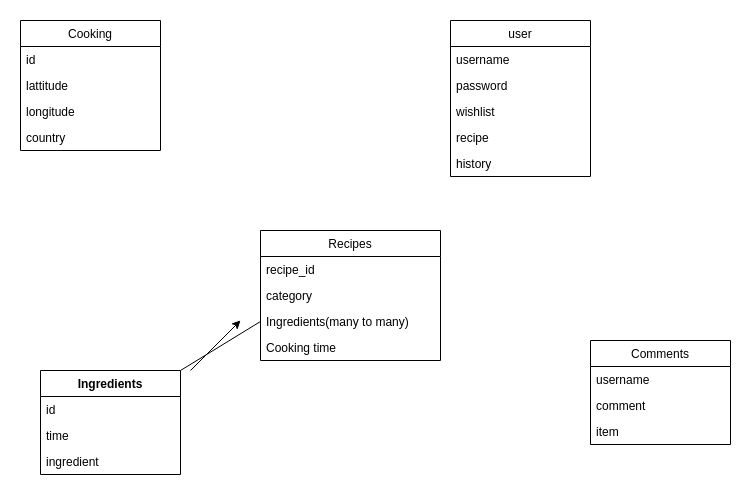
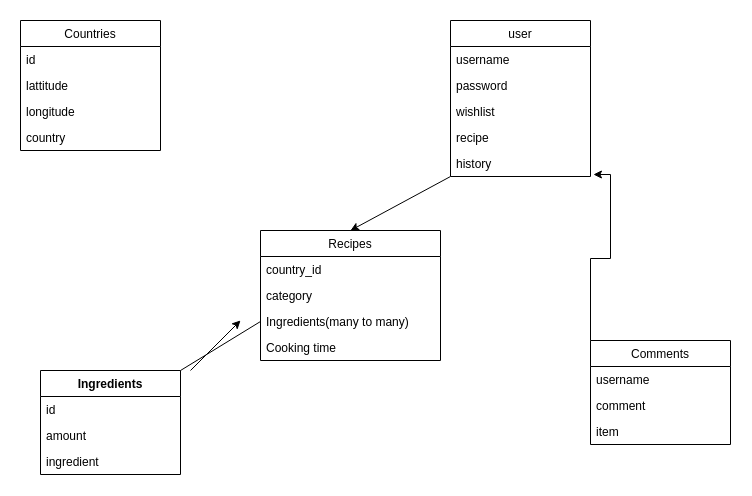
  <mxCell id="0" />
  <mxCell id="1" parent="0" />
- <mxCell id="2" value="Cooking" style="swimlane;fontStyle=0;childLayout=stackLayout;horizontal=1;startSize=26;fillColor=none;horizontalStack=0;resizeParent=1;resizeParentMax=0;resizeLast=0;collapsible=1;marginBottom=0;" parent="1" vertex="1"><mxGeometry x="20" y="20" width="140" height="130" as="geometry" /></mxCell>
+ <mxCell id="2" value="Countries" style="swimlane;fontStyle=0;childLayout=stackLayout;horizontal=1;startSize=26;fillColor=none;horizontalStack=0;resizeParent=1;resizeParentMax=0;resizeLast=0;collapsible=1;marginBottom=0;" parent="1" vertex="1"><mxGeometry x="20" y="20" width="140" height="130" as="geometry" /></mxCell>
  <mxCell id="3" value="id" style="text;strokeColor=none;fillColor=none;align=left;verticalAlign=top;spacingLeft=4;spacingRight=4;overflow=hidden;rotatable=0;points=[[0,0.5],[1,0.5]];portConstraint=eastwest;" parent="2" vertex="1"><mxGeometry y="26" width="140" height="26" as="geometry" /></mxCell>
  <mxCell id="4" value="lattitude" style="text;strokeColor=none;fillColor=none;align=left;verticalAlign=top;spacingLeft=4;spacingRight=4;overflow=hidden;rotatable=0;points=[[0,0.5],[1,0.5]];portConstraint=eastwest;" parent="2" vertex="1"><mxGeometry y="52" width="140" height="26" as="geometry" /></mxCell>
  <mxCell id="5" value="longitude" style="text;strokeColor=none;fillColor=none;align=left;verticalAlign=top;spacingLeft=4;spacingRight=4;overflow=hidden;rotatable=0;points=[[0,0.5],[1,0.5]];portConstraint=eastwest;" parent="2" vertex="1"><mxGeometry y="78" width="140" height="26" as="geometry" /></mxCell>
  <mxCell id="6" value="country" style="text;strokeColor=none;fillColor=none;align=left;verticalAlign=top;spacingLeft=4;spacingRight=4;overflow=hidden;rotatable=0;points=[[0,0.5],[1,0.5]];portConstraint=eastwest;" parent="2" vertex="1"><mxGeometry y="104" width="140" height="26" as="geometry" /></mxCell>
  <mxCell id="7" value="Recipes" style="swimlane;fontStyle=0;childLayout=stackLayout;horizontal=1;startSize=26;fillColor=none;horizontalStack=0;resizeParent=1;resizeParentMax=0;resizeLast=0;collapsible=1;marginBottom=0;" parent="1" vertex="1"><mxGeometry x="260" y="230" width="180" height="130" as="geometry" /></mxCell>
- <mxCell id="8" value="recipe_id" style="text;strokeColor=none;fillColor=none;align=left;verticalAlign=top;spacingLeft=4;spacingRight=4;overflow=hidden;rotatable=0;points=[[0,0.5],[1,0.5]];portConstraint=eastwest;" parent="7" vertex="1"><mxGeometry y="26" width="180" height="26" as="geometry" /></mxCell>
+ <mxCell id="8" value="country_id" style="text;strokeColor=none;fillColor=none;align=left;verticalAlign=top;spacingLeft=4;spacingRight=4;overflow=hidden;rotatable=0;points=[[0,0.5],[1,0.5]];portConstraint=eastwest;" parent="7" vertex="1"><mxGeometry y="26" width="180" height="26" as="geometry" /></mxCell>
  <mxCell id="9" value="category" style="text;strokeColor=none;fillColor=none;align=left;verticalAlign=top;spacingLeft=4;spacingRight=4;overflow=hidden;rotatable=0;points=[[0,0.5],[1,0.5]];portConstraint=eastwest;" parent="7" vertex="1"><mxGeometry y="52" width="180" height="26" as="geometry" /></mxCell>
  <mxCell id="10" value="Ingredients(many to many)" style="text;strokeColor=none;fillColor=none;align=left;verticalAlign=top;spacingLeft=4;spacingRight=4;overflow=hidden;rotatable=0;points=[[0,0.5],[1,0.5]];portConstraint=eastwest;" parent="7" vertex="1"><mxGeometry y="78" width="180" height="26" as="geometry" /></mxCell>
  <mxCell id="11" value="Cooking time" style="text;strokeColor=none;fillColor=none;align=left;verticalAlign=top;spacingLeft=4;spacingRight=4;overflow=hidden;rotatable=0;points=[[0,0.5],[1,0.5]];portConstraint=eastwest;" parent="7" vertex="1"><mxGeometry y="104" width="180" height="26" as="geometry" /></mxCell>
  <mxCell id="12" value="user" style="swimlane;fontStyle=0;childLayout=stackLayout;horizontal=1;startSize=26;fillColor=none;horizontalStack=0;resizeParent=1;resizeParentMax=0;resizeLast=0;collapsible=1;marginBottom=0;" parent="1" vertex="1"><mxGeometry x="450" y="20" width="140" height="156" as="geometry" /></mxCell>
  <mxCell id="13" value="username" style="text;strokeColor=none;fillColor=none;align=left;verticalAlign=top;spacingLeft=4;spacingRight=4;overflow=hidden;rotatable=0;points=[[0,0.5],[1,0.5]];portConstraint=eastwest;" parent="12" vertex="1"><mxGeometry y="26" width="140" height="26" as="geometry" /></mxCell>
  <mxCell id="14" value="password" style="text;strokeColor=none;fillColor=none;align=left;verticalAlign=top;spacingLeft=4;spacingRight=4;overflow=hidden;rotatable=0;points=[[0,0.5],[1,0.5]];portConstraint=eastwest;" parent="12" vertex="1"><mxGeometry y="52" width="140" height="26" as="geometry" /></mxCell>
  <mxCell id="15" value="wishlist" style="text;strokeColor=none;fillColor=none;align=left;verticalAlign=top;spacingLeft=4;spacingRight=4;overflow=hidden;rotatable=0;points=[[0,0.5],[1,0.5]];portConstraint=eastwest;" parent="12" vertex="1"><mxGeometry y="78" width="140" height="26" as="geometry" /></mxCell>
  <mxCell id="16" value="recipe" style="text;strokeColor=none;fillColor=none;align=left;verticalAlign=top;spacingLeft=4;spacingRight=4;overflow=hidden;rotatable=0;points=[[0,0.5],[1,0.5]];portConstraint=eastwest;" parent="12" vertex="1"><mxGeometry y="104" width="140" height="26" as="geometry" /></mxCell>
  <mxCell id="17" value="history" style="text;strokeColor=none;fillColor=none;align=left;verticalAlign=top;spacingLeft=4;spacingRight=4;overflow=hidden;rotatable=0;points=[[0,0.5],[1,0.5]];portConstraint=eastwest;" parent="12" vertex="1"><mxGeometry y="130" width="140" height="26" as="geometry" /></mxCell>
+ <mxCell id="18" value="" style="endArrow=classic;html=1;entryX=0.5;entryY=0;entryDx=0;entryDy=0;exitX=0;exitY=1;exitDx=0;exitDy=0;" parent="1" source="12" target="7" edge="1"><mxGeometry width="50" height="50" relative="1" as="geometry"><mxPoint x="560" y="160" as="sourcePoint" /><mxPoint x="430" y="320" as="targetPoint" /></mxGeometry></mxCell>
  <mxCell id="19" value="Ingredients" style="swimlane;fontStyle=1;childLayout=stackLayout;horizontal=1;startSize=26;fillColor=none;horizontalStack=0;resizeParent=1;resizeParentMax=0;resizeLast=0;collapsible=1;marginBottom=0;" parent="1" vertex="1"><mxGeometry x="40" y="370" width="140" height="104" as="geometry" /></mxCell>
  <mxCell id="20" value="id" style="text;strokeColor=none;fillColor=none;align=left;verticalAlign=top;spacingLeft=4;spacingRight=4;overflow=hidden;rotatable=0;points=[[0,0.5],[1,0.5]];portConstraint=eastwest;" parent="19" vertex="1"><mxGeometry y="26" width="140" height="26" as="geometry" /></mxCell>
- <mxCell id="21" value="time" style="text;strokeColor=none;fillColor=none;align=left;verticalAlign=top;spacingLeft=4;spacingRight=4;overflow=hidden;rotatable=0;points=[[0,0.5],[1,0.5]];portConstraint=eastwest;" parent="19" vertex="1"><mxGeometry y="52" width="140" height="26" as="geometry" /></mxCell>
+ <mxCell id="21" value="amount" style="text;strokeColor=none;fillColor=none;align=left;verticalAlign=top;spacingLeft=4;spacingRight=4;overflow=hidden;rotatable=0;points=[[0,0.5],[1,0.5]];portConstraint=eastwest;" parent="19" vertex="1"><mxGeometry y="52" width="140" height="26" as="geometry" /></mxCell>
  <mxCell id="22" value="ingredient" style="text;strokeColor=none;fillColor=none;align=left;verticalAlign=top;spacingLeft=4;spacingRight=4;overflow=hidden;rotatable=0;points=[[0,0.5],[1,0.5]];portConstraint=eastwest;" parent="19" vertex="1"><mxGeometry y="78" width="140" height="26" as="geometry" /></mxCell>
  <mxCell id="23" value="" style="endArrow=none;html=1;exitX=1;exitY=0;exitDx=0;exitDy=0;entryX=0;entryY=0.5;entryDx=0;entryDy=0;" parent="1" source="19" target="10" edge="1"><mxGeometry width="50" height="50" relative="1" as="geometry"><mxPoint x="340" y="370" as="sourcePoint" /><mxPoint x="390" y="320" as="targetPoint" /></mxGeometry></mxCell>
+ <mxCell id="24" style="edgeStyle=orthogonalEdgeStyle;rounded=0;orthogonalLoop=1;jettySize=auto;html=1;exitX=0;exitY=0;exitDx=0;exitDy=0;entryX=1.021;entryY=0.923;entryDx=0;entryDy=0;entryPerimeter=0;" edge="1" parent="1" source="25" target="17"><mxGeometry relative="1" as="geometry" /></mxCell>
  <mxCell id="25" value="Comments" style="swimlane;fontStyle=0;childLayout=stackLayout;horizontal=1;startSize=26;fillColor=none;horizontalStack=0;resizeParent=1;resizeParentMax=0;resizeLast=0;collapsible=1;marginBottom=0;" vertex="1" parent="1"><mxGeometry x="590" y="340" width="140" height="104" as="geometry" /></mxCell>
  <mxCell id="26" value="username" style="text;strokeColor=none;fillColor=none;align=left;verticalAlign=top;spacingLeft=4;spacingRight=4;overflow=hidden;rotatable=0;points=[[0,0.5],[1,0.5]];portConstraint=eastwest;" vertex="1" parent="25"><mxGeometry y="26" width="140" height="26" as="geometry" /></mxCell>
  <mxCell id="27" value="comment" style="text;strokeColor=none;fillColor=none;align=left;verticalAlign=top;spacingLeft=4;spacingRight=4;overflow=hidden;rotatable=0;points=[[0,0.5],[1,0.5]];portConstraint=eastwest;" vertex="1" parent="25"><mxGeometry y="52" width="140" height="26" as="geometry" /></mxCell>
  <mxCell id="28" value="item" style="text;strokeColor=none;fillColor=none;align=left;verticalAlign=top;spacingLeft=4;spacingRight=4;overflow=hidden;rotatable=0;points=[[0,0.5],[1,0.5]];portConstraint=eastwest;" vertex="1" parent="25"><mxGeometry y="78" width="140" height="26" as="geometry" /></mxCell>
  <mxCell id="29" value="" style="endArrow=classic;html=1;" edge="1" parent="1"><mxGeometry width="50" height="50" relative="1" as="geometry"><mxPoint x="190" y="370" as="sourcePoint" /><mxPoint x="240" y="320" as="targetPoint" /></mxGeometry></mxCell>
